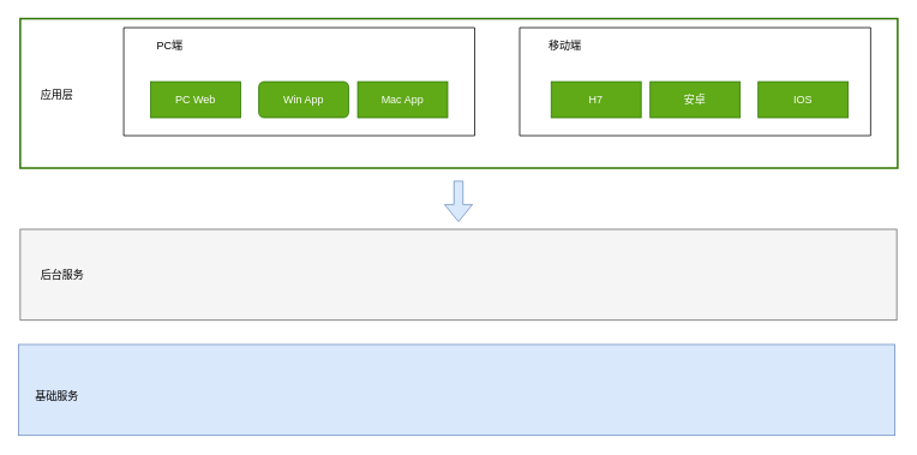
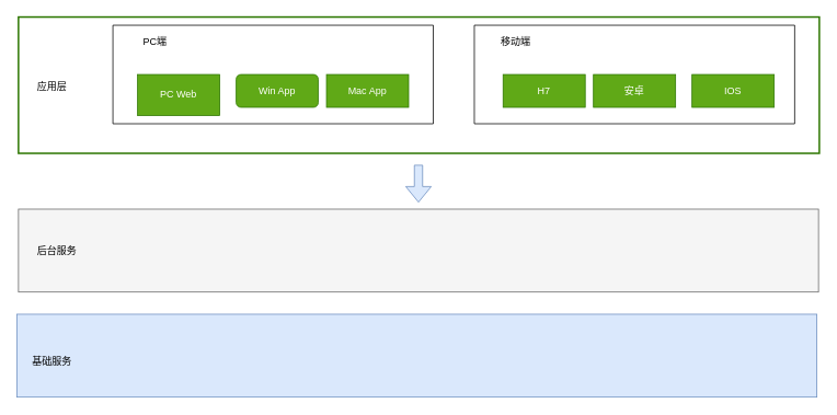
  <mxCell id="0" />
  <mxCell id="1" parent="0" />
  <mxCell id="2" value="" style="rounded=0;whiteSpace=wrap;html=1;fillColor=#f5f5f5;fontColor=#333333;strokeColor=#666666;" vertex="1" parent="1"><mxGeometry x="22" y="254" width="974" height="101" as="geometry" /></mxCell>
  <mxCell id="3" value="" style="rounded=0;whiteSpace=wrap;html=1;fillColor=#FFFFFF;fontColor=#ffffff;strokeColor=#2D7600;strokeWidth=2;" vertex="1" parent="1"><mxGeometry x="22" y="20" width="975" height="166" as="geometry" /></mxCell>
  <mxCell id="4" value="&lt;font color=&quot;#000000&quot;&gt;移动端&lt;/font&gt;" style="text;html=1;align=center;verticalAlign=middle;resizable=0;points=[];autosize=1;strokeColor=none;fillColor=none;" vertex="1" parent="1"><mxGeometry x="600" y="37" width="54" height="26" as="geometry" /></mxCell>
  <mxCell id="5" value="" style="group;strokeWidth=2;" vertex="1" connectable="0" parent="1"><mxGeometry x="137" width="390" height="120" as="geometry" y="30" /></mxCell>
- <mxCell id="6" value="PC Web" style="rounded=0;whiteSpace=wrap;html=1;fillColor=#60a917;fontColor=#ffffff;strokeColor=#2D7600;" vertex="1" parent="5"><mxGeometry x="30" y="60" width="100" height="40" as="geometry" /></mxCell>
+ <mxCell id="6" value="PC Web" style="rounded=0;whiteSpace=wrap;html=1;fillColor=#60a917;fontColor=#ffffff;strokeColor=#2D7600;" vertex="1" parent="5"><mxGeometry x="30" y="60" width="100" height="50" as="geometry" /></mxCell>
  <mxCell id="7" value="Win App" style="whiteSpace=wrap;html=1;fillColor=#60a917;fontColor=#ffffff;strokeColor=#2D7600;rounded=1;" vertex="1" parent="5"><mxGeometry x="150" y="60" width="100" height="40" as="geometry" /></mxCell>
  <mxCell id="8" value="Mac App" style="rounded=0;whiteSpace=wrap;html=1;fillColor=#60a917;fontColor=#ffffff;strokeColor=#2D7600;" vertex="1" parent="5"><mxGeometry x="260" y="60" width="100" height="40" as="geometry" /></mxCell>
  <mxCell id="9" value="" style="swimlane;startSize=0;" vertex="1" parent="5"><mxGeometry width="390" height="120" as="geometry" /></mxCell>
  <mxCell id="10" value="&lt;font color=&quot;#000000&quot;&gt;PC端&lt;/font&gt;" style="text;html=1;align=center;verticalAlign=middle;resizable=0;points=[];autosize=1;strokeColor=none;fillColor=none;" vertex="1" parent="5"><mxGeometry x="27" y="7" width="47" height="26" as="geometry" /></mxCell>
  <mxCell id="11" value="" style="group" vertex="1" connectable="0" parent="1"><mxGeometry x="577" width="390" height="120" as="geometry" y="30" /></mxCell>
  <mxCell id="12" value="H7" style="rounded=0;whiteSpace=wrap;html=1;fillColor=#60a917;fontColor=#ffffff;strokeColor=#2D7600;" vertex="1" parent="11"><mxGeometry x="35" y="60" width="100" height="40" as="geometry" /></mxCell>
  <mxCell id="13" value="安卓" style="rounded=0;whiteSpace=wrap;html=1;fillColor=#60a917;fontColor=#ffffff;strokeColor=#2D7600;" vertex="1" parent="11"><mxGeometry x="145" y="60" width="100" height="40" as="geometry" /></mxCell>
  <mxCell id="14" value="IOS" style="rounded=0;whiteSpace=wrap;html=1;fillColor=#60a917;fontColor=#ffffff;strokeColor=#2D7600;" vertex="1" parent="11"><mxGeometry x="265" y="60" width="100" height="40" as="geometry" /></mxCell>
  <mxCell id="15" value="" style="swimlane;startSize=0;" vertex="1" parent="11"><mxGeometry width="390" height="120" as="geometry" /></mxCell>
  <mxCell id="16" value="&lt;font color=&quot;#000000&quot;&gt;应用层&lt;/font&gt;" style="text;html=1;strokeColor=none;fillColor=none;align=center;verticalAlign=middle;whiteSpace=wrap;rounded=0;" vertex="1" parent="1"><mxGeometry x="33" y="90" width="60" height="30" as="geometry" /></mxCell>
  <mxCell id="17" value="" style="rounded=0;whiteSpace=wrap;html=1;fillColor=#dae8fc;strokeColor=#6c8ebf;" vertex="1" parent="1"><mxGeometry x="20" y="382" width="974" height="101" as="geometry" /></mxCell>
  <mxCell id="18" value="后台服务" style="text;html=1;strokeColor=none;fillColor=none;align=center;verticalAlign=middle;whiteSpace=wrap;rounded=0;strokeWidth=2;fontColor=#000000;" vertex="1" parent="1"><mxGeometry x="39" y="289.5" width="60" height="30" as="geometry" /></mxCell>
  <mxCell id="19" value="基础服务" style="text;html=1;strokeColor=none;fillColor=none;align=center;verticalAlign=middle;whiteSpace=wrap;rounded=0;strokeWidth=2;fontColor=#000000;" vertex="1" parent="1"><mxGeometry x="33" y="425" width="60" height="30" as="geometry" /></mxCell>
  <mxCell id="20" value="" style="shape=flexArrow;endArrow=classic;html=1;fontColor=#000000;fillColor=#dae8fc;strokeColor=#6c8ebf;" edge="1" parent="1"><mxGeometry width="50" height="50" relative="1" as="geometry"><mxPoint x="509" y="200" as="sourcePoint" /><mxPoint x="509" y="246" as="targetPoint" /></mxGeometry></mxCell>
